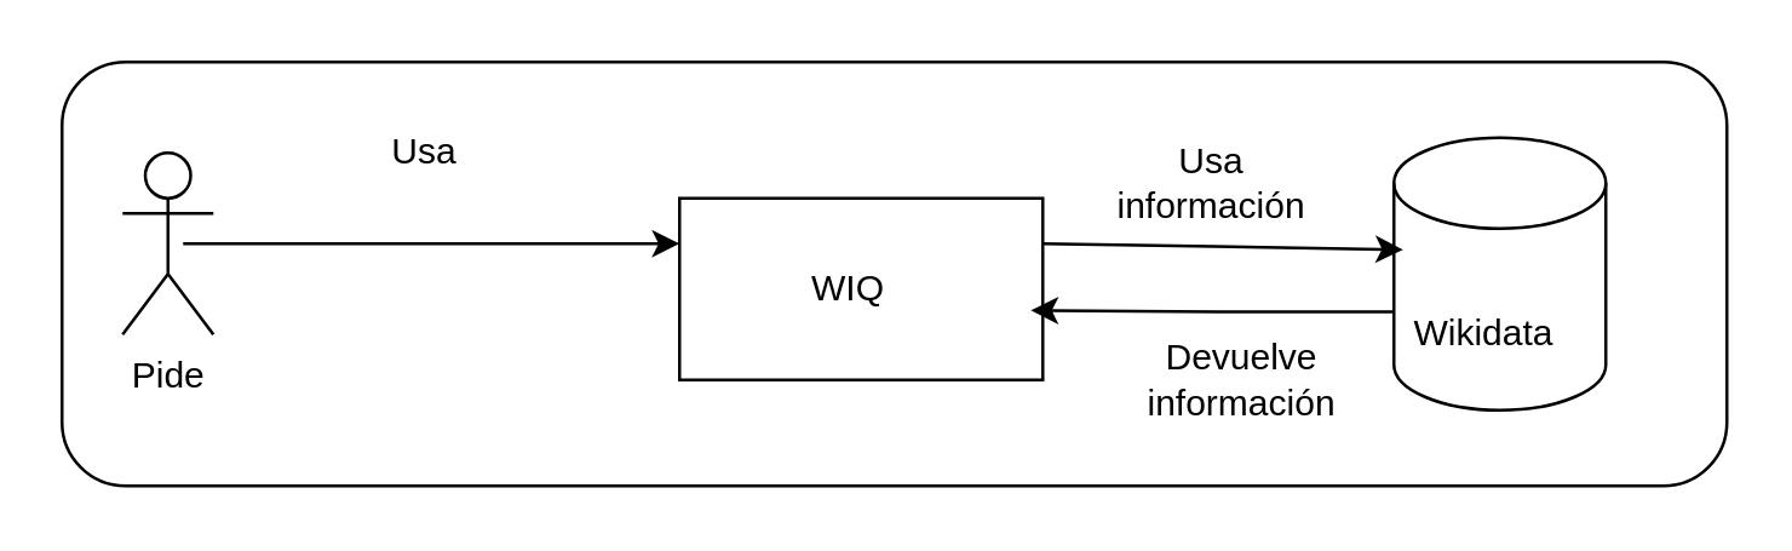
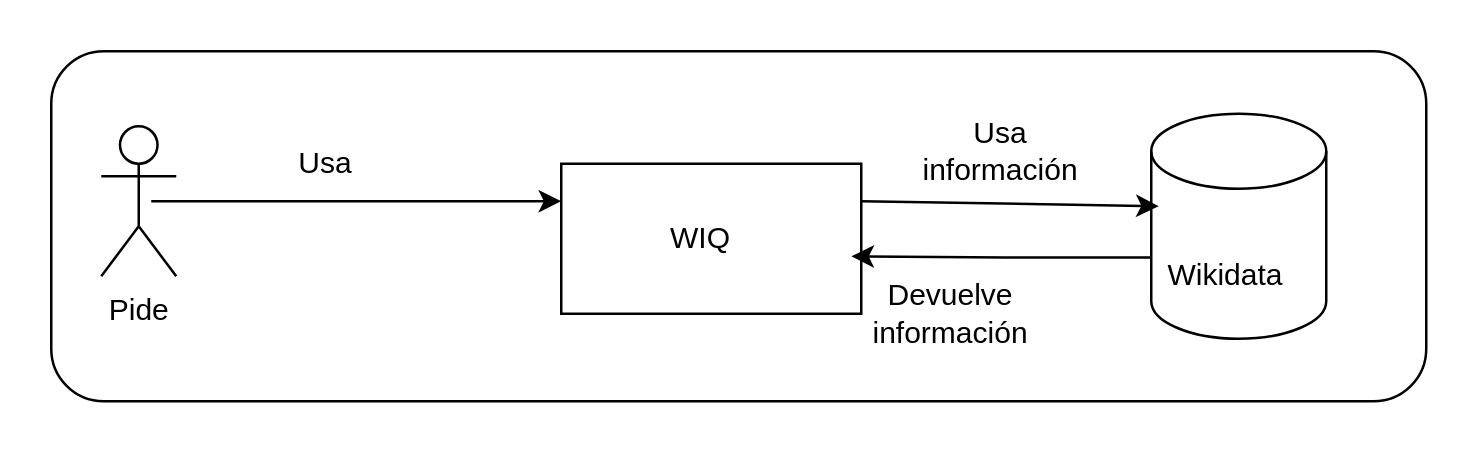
  <mxCell id="0" />
  <mxCell id="1" parent="0" />
  <mxCell id="2" value="Pide&lt;div&gt;&lt;br&gt;&lt;/div&gt;" style="shape=umlActor;verticalLabelPosition=bottom;verticalAlign=top;html=1;outlineConnect=0;" vertex="1" parent="1"><mxGeometry x="40" y="50" width="30" height="60" as="geometry" /></mxCell>
  <mxCell id="3" value="" style="rounded=0;whiteSpace=wrap;html=1;" vertex="1" parent="1"><mxGeometry x="224" y="65" width="120" height="60" as="geometry" /></mxCell>
  <mxCell id="4" value="" style="endArrow=classic;html=1;rounded=0;entryX=0;entryY=0.25;entryDx=0;entryDy=0;" edge="1" parent="1" target="3"><mxGeometry width="50" height="50" relative="1" as="geometry"><mxPoint x="60" y="80" as="sourcePoint" /><mxPoint x="219" y="95" as="targetPoint" /><Array as="points" /></mxGeometry></mxCell>
- <mxCell id="5" value="Usa" style="text;html=1;align=center;verticalAlign=middle;whiteSpace=wrap;rounded=0;" vertex="1" parent="1"><mxGeometry x="110" y="35" width="60" height="30" as="geometry" /></mxCell>
+ <mxCell id="5" value="Usa" style="text;html=1;align=center;verticalAlign=middle;whiteSpace=wrap;rounded=0;" vertex="1" parent="1"><mxGeometry x="100" y="50" width="60" height="30" as="geometry" /></mxCell>
  <mxCell id="6" value="WIQ" style="text;html=1;align=center;verticalAlign=middle;whiteSpace=wrap;rounded=0;" vertex="1" parent="1"><mxGeometry x="250" y="80" width="60" height="30" as="geometry" /></mxCell>
  <mxCell id="7" value="" style="shape=cylinder3;whiteSpace=wrap;html=1;boundedLbl=1;backgroundOutline=1;size=15;" vertex="1" parent="1"><mxGeometry x="460" y="45" width="70" height="90" as="geometry" /></mxCell>
  <mxCell id="8" value="Wikidata" style="text;html=1;align=center;verticalAlign=middle;whiteSpace=wrap;rounded=0;" vertex="1" parent="1"><mxGeometry x="460" y="95" width="60" height="30" as="geometry" /></mxCell>
  <mxCell id="9" value="" style="endArrow=classic;html=1;rounded=0;exitX=1;exitY=0.25;exitDx=0;exitDy=0;entryX=0.043;entryY=0.411;entryDx=0;entryDy=0;entryPerimeter=0;" edge="1" parent="1" source="3" target="7"><mxGeometry width="50" height="50" relative="1" as="geometry"><mxPoint x="320" y="355" as="sourcePoint" /><mxPoint x="370" y="305" as="targetPoint" /></mxGeometry></mxCell>
  <mxCell id="10" value="Usa información" style="text;html=1;align=center;verticalAlign=middle;whiteSpace=wrap;rounded=0;" vertex="1" parent="1"><mxGeometry x="370" y="45" width="60" height="30" as="geometry" /></mxCell>
  <mxCell id="11" style="edgeStyle=orthogonalEdgeStyle;rounded=0;orthogonalLoop=1;jettySize=auto;html=1;exitX=0;exitY=0.25;exitDx=0;exitDy=0;entryX=0.967;entryY=0.617;entryDx=0;entryDy=0;entryPerimeter=0;" edge="1" parent="1" source="8" target="3"><mxGeometry relative="1" as="geometry" /></mxCell>
- <mxCell id="12" value="Devuelve información" style="text;html=1;align=center;verticalAlign=middle;whiteSpace=wrap;rounded=0;" vertex="1" parent="1"><mxGeometry x="380" y="110" width="60" height="30" as="geometry" /></mxCell>
+ <mxCell id="12" value="Devuelve información" style="text;html=1;align=center;verticalAlign=middle;whiteSpace=wrap;rounded=0;" vertex="1" parent="1"><mxGeometry x="350" y="110" width="60" height="30" as="geometry" /></mxCell>
  <mxCell id="13" value="" style="rounded=1;whiteSpace=wrap;html=1;fillColor=none;" vertex="1" parent="1"><mxGeometry x="20" y="20" width="550" height="140" as="geometry" /></mxCell>
